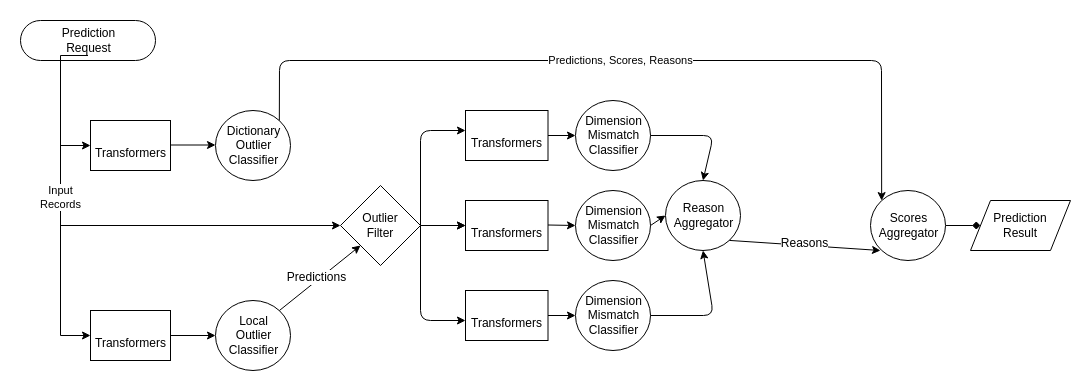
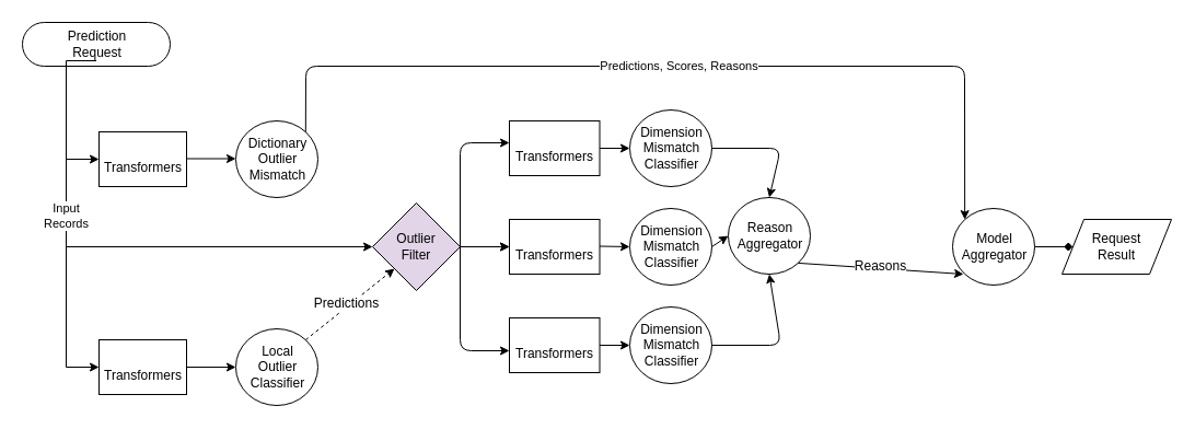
  <mxCell id="0" />
  <mxCell id="1" parent="0" />
- <mxCell id="2" value="Prediction&lt;br&gt;Result" style="shape=parallelogram;perimeter=parallelogramPerimeter;whiteSpace=wrap;html=1;dashed=0;" parent="1" vertex="1"><mxGeometry x="970" y="200" width="100" height="50" as="geometry" /></mxCell>
+ <mxCell id="2" value="Request&lt;br&gt;Result" style="shape=parallelogram;perimeter=parallelogramPerimeter;whiteSpace=wrap;html=1;dashed=0;" parent="1" vertex="1"><mxGeometry x="970" y="200" width="100" height="50" as="geometry" /></mxCell>
  <mxCell id="3" style="edgeStyle=orthogonalEdgeStyle;rounded=0;orthogonalLoop=1;jettySize=auto;html=1;exitX=0.5;exitY=0.5;exitDx=0;exitDy=15;exitPerimeter=0;entryX=0;entryY=0.5;entryDx=0;entryDy=0;" edge="1" parent="1" source="4" target="14"><mxGeometry relative="1" as="geometry"><Array as="points"><mxPoint x="60" y="145" /></Array></mxGeometry></mxCell>
  <mxCell id="4" value="Prediction&lt;br&gt;Request" style="html=1;dashed=0;whitespace=wrap;shape=mxgraph.dfd.start" parent="1" vertex="1"><mxGeometry x="20" y="20" width="135" height="40" as="geometry" /></mxCell>
- <mxCell id="5" value="Dictionary&lt;br&gt;Outlier&lt;br&gt;Classifier" style="shape=ellipse;html=1;dashed=0;whitespace=wrap;perimeter=ellipsePerimeter;" parent="1" vertex="1"><mxGeometry x="215" y="110" width="75" height="70" as="geometry" /></mxCell>
+ <mxCell id="5" value="Dictionary&lt;br&gt;Outlier&lt;br&gt;Mismatch" style="shape=ellipse;html=1;dashed=0;whitespace=wrap;perimeter=ellipsePerimeter;" parent="1" vertex="1"><mxGeometry x="215" y="110" width="75" height="70" as="geometry" /></mxCell>
  <mxCell id="6" value="Local&lt;br&gt;Outlier&lt;br&gt;Classifier" style="shape=ellipse;html=1;dashed=0;whitespace=wrap;perimeter=ellipsePerimeter;" parent="1" vertex="1"><mxGeometry x="215" y="300" width="75" height="70" as="geometry" /></mxCell>
  <mxCell id="7" value="&lt;br&gt;Transformers" style="html=1;dashed=0;whitespace=wrap;" parent="1" vertex="1"><mxGeometry x="90" y="310" width="80" height="50" as="geometry" /></mxCell>
  <mxCell id="8" value="Dimension&lt;br&gt;Mismatch&lt;br&gt;Classifier" style="shape=ellipse;html=1;dashed=0;whitespace=wrap;perimeter=ellipsePerimeter;" parent="1" vertex="1"><mxGeometry x="575" y="280" width="75" height="70" as="geometry" /></mxCell>
  <mxCell id="9" value="Dimension&lt;br&gt;Mismatch&lt;br&gt;Classifier" style="shape=ellipse;html=1;dashed=0;whitespace=wrap;perimeter=ellipsePerimeter;" parent="1" vertex="1"><mxGeometry x="575" y="190" width="75" height="70" as="geometry" /></mxCell>
  <mxCell id="10" value="Dimension&lt;br&gt;Mismatch&lt;br&gt;Classifier" style="shape=ellipse;html=1;dashed=0;whitespace=wrap;perimeter=ellipsePerimeter;" parent="1" vertex="1"><mxGeometry x="575" y="100" width="75" height="70" as="geometry" /></mxCell>
  <mxCell id="11" value="&lt;br&gt;Transformers" style="html=1;dashed=0;whitespace=wrap;" parent="1" vertex="1"><mxGeometry x="465" y="110" width="82.5" height="50" as="geometry" /></mxCell>
  <mxCell id="12" value="&lt;br&gt;Transformers" style="html=1;dashed=0;whitespace=wrap;" parent="1" vertex="1"><mxGeometry x="465" y="200" width="82.5" height="50" as="geometry" /></mxCell>
  <mxCell id="13" value="&lt;br&gt;Transformers" style="html=1;dashed=0;whitespace=wrap;" parent="1" vertex="1"><mxGeometry x="465" y="290" width="82.5" height="50" as="geometry" /></mxCell>
  <mxCell id="14" value="&lt;br&gt;Transformers" style="html=1;dashed=0;whitespace=wrap;" vertex="1" parent="1"><mxGeometry x="90" y="120" width="80" height="50" as="geometry" /></mxCell>
  <mxCell id="15" style="edgeStyle=orthogonalEdgeStyle;rounded=0;orthogonalLoop=1;jettySize=auto;html=1;exitX=1;exitY=0.5;exitDx=0;exitDy=0;entryX=0;entryY=0.5;entryDx=0;entryDy=0;endArrow=diamond;" edge="1" parent="1" source="16" target="2"><mxGeometry relative="1" as="geometry"><mxPoint x="960" y="225" as="targetPoint" /></mxGeometry></mxCell>
- <mxCell id="16" value="Scores&lt;br&gt;Aggregator" style="shape=ellipse;html=1;dashed=0;whitespace=wrap;perimeter=ellipsePerimeter;" vertex="1" parent="1"><mxGeometry x="870" y="190" width="75" height="70" as="geometry" /></mxCell>
+ <mxCell id="16" value="Model&lt;br&gt;Aggregator" style="shape=ellipse;html=1;dashed=0;whitespace=wrap;perimeter=ellipsePerimeter;" vertex="1" parent="1"><mxGeometry x="870" y="190" width="75" height="70" as="geometry" /></mxCell>
  <mxCell id="17" value="Input &lt;br&gt;Records" style="edgeStyle=orthogonalEdgeStyle;rounded=0;orthogonalLoop=1;jettySize=auto;html=1;exitX=0.5;exitY=0.5;exitDx=0;exitDy=15;exitPerimeter=0;entryX=0;entryY=0.5;entryDx=0;entryDy=0;" edge="1" parent="1" source="4" target="7"><mxGeometry relative="1" as="geometry"><mxPoint x="70" y="60" as="sourcePoint" /><mxPoint x="100" y="155" as="targetPoint" /><Array as="points"><mxPoint x="60" y="335" /></Array></mxGeometry></mxCell>
  <mxCell id="18" value="" style="endArrow=classic;html=1;exitX=1;exitY=0.5;exitDx=0;exitDy=0;entryX=0;entryY=0.5;entryDx=0;entryDy=0;" edge="1" parent="1" source="7" target="6"><mxGeometry width="50" height="50" relative="1" as="geometry"><mxPoint x="20" y="440" as="sourcePoint" /><mxPoint x="70" y="390" as="targetPoint" /></mxGeometry></mxCell>
  <mxCell id="19" value="" style="endArrow=classic;html=1;exitX=1;exitY=0.5;exitDx=0;exitDy=0;entryX=0;entryY=0.5;entryDx=0;entryDy=0;" edge="1" parent="1"><mxGeometry width="50" height="50" relative="1" as="geometry"><mxPoint x="170" y="144.5" as="sourcePoint" /><mxPoint x="215" y="144.5" as="targetPoint" /></mxGeometry></mxCell>
  <mxCell id="20" value="" style="endArrow=classic;html=1;entryX=0;entryY=0.5;entryDx=0;entryDy=0;exitX=1;exitY=0.5;exitDx=0;exitDy=0;" edge="1" parent="1" source="34"><mxGeometry width="50" height="50" relative="1" as="geometry"><mxPoint x="390" y="130" as="sourcePoint" /><mxPoint x="465" y="130" as="targetPoint" /><Array as="points"><mxPoint x="420" y="130" /></Array></mxGeometry></mxCell>
  <mxCell id="21" value="" style="endArrow=classic;html=1;entryX=0;entryY=0.5;entryDx=0;entryDy=0;" edge="1" parent="1"><mxGeometry width="50" height="50" relative="1" as="geometry"><mxPoint x="390" y="225" as="sourcePoint" /><mxPoint x="465" y="225" as="targetPoint" /></mxGeometry></mxCell>
  <mxCell id="22" value="" style="endArrow=classic;html=1;entryX=0;entryY=0.5;entryDx=0;entryDy=0;exitX=1;exitY=0.5;exitDx=0;exitDy=0;" edge="1" parent="1" source="34"><mxGeometry width="50" height="50" relative="1" as="geometry"><mxPoint x="390" y="320" as="sourcePoint" /><mxPoint x="465" y="320" as="targetPoint" /><Array as="points"><mxPoint x="420" y="320" /></Array></mxGeometry></mxCell>
  <mxCell id="23" value="" style="endArrow=classic;html=1;entryX=0;entryY=0.5;entryDx=0;entryDy=0;" edge="1" parent="1" target="9"><mxGeometry width="50" height="50" relative="1" as="geometry"><mxPoint x="547.5" y="224.5" as="sourcePoint" /><mxPoint x="617.5" y="224.5" as="targetPoint" /></mxGeometry></mxCell>
  <mxCell id="24" value="" style="endArrow=classic;html=1;entryX=0;entryY=0.5;entryDx=0;entryDy=0;exitX=1;exitY=0.5;exitDx=0;exitDy=0;" edge="1" parent="1" source="13" target="8"><mxGeometry width="50" height="50" relative="1" as="geometry"><mxPoint x="557.5" y="234.5" as="sourcePoint" /><mxPoint x="585" y="235" as="targetPoint" /></mxGeometry></mxCell>
  <mxCell id="25" value="" style="endArrow=classic;html=1;entryX=0;entryY=0.5;entryDx=0;entryDy=0;exitX=1;exitY=0.5;exitDx=0;exitDy=0;" edge="1" parent="1" source="11" target="10"><mxGeometry width="50" height="50" relative="1" as="geometry"><mxPoint x="557.5" y="325" as="sourcePoint" /><mxPoint x="585" y="325" as="targetPoint" /></mxGeometry></mxCell>
  <mxCell id="26" value="Predictions, Scores, Reasons" style="endArrow=classic;html=1;exitX=1;exitY=0;exitDx=0;exitDy=0;entryX=0;entryY=0;entryDx=0;entryDy=0;" edge="1" parent="1" source="5" target="16"><mxGeometry width="50" height="50" relative="1" as="geometry"><mxPoint x="20" y="500" as="sourcePoint" /><mxPoint x="70" y="450" as="targetPoint" /><Array as="points"><mxPoint x="279" y="60" /><mxPoint x="881" y="60" /></Array></mxGeometry></mxCell>
  <mxCell id="27" value="Reason&lt;br&gt;Aggregator" style="shape=ellipse;html=1;dashed=0;whitespace=wrap;perimeter=ellipsePerimeter;" vertex="1" parent="1"><mxGeometry x="665" y="180" width="75" height="70" as="geometry" /></mxCell>
  <mxCell id="28" value="" style="endArrow=classic;html=1;exitX=1;exitY=0.5;exitDx=0;exitDy=0;entryX=0.5;entryY=0;entryDx=0;entryDy=0;" edge="1" parent="1" source="10" target="27"><mxGeometry width="50" height="50" relative="1" as="geometry"><mxPoint x="-75" y="480" as="sourcePoint" /><mxPoint x="-25" y="430" as="targetPoint" /><Array as="points"><mxPoint x="713" y="135" /></Array></mxGeometry></mxCell>
  <mxCell id="29" value="" style="endArrow=classic;html=1;exitX=1;exitY=0.5;exitDx=0;exitDy=0;entryX=0.5;entryY=1;entryDx=0;entryDy=0;" edge="1" parent="1" source="8" target="27"><mxGeometry width="50" height="50" relative="1" as="geometry"><mxPoint x="695" y="400" as="sourcePoint" /><mxPoint x="745" y="350" as="targetPoint" /><Array as="points"><mxPoint x="713" y="315" /></Array></mxGeometry></mxCell>
  <mxCell id="30" value="" style="endArrow=classic;html=1;exitX=1;exitY=0.5;exitDx=0;exitDy=0;entryX=0;entryY=0.5;entryDx=0;entryDy=0;" edge="1" parent="1" source="9" target="27"><mxGeometry width="50" height="50" relative="1" as="geometry"><mxPoint x="-75" y="480" as="sourcePoint" /><mxPoint x="-25" y="430" as="targetPoint" /></mxGeometry></mxCell>
  <mxCell id="31" value="" style="endArrow=classic;html=1;exitX=1;exitY=1;exitDx=0;exitDy=0;" edge="1" parent="1" source="27"><mxGeometry width="50" height="50" relative="1" as="geometry"><mxPoint x="20" y="490" as="sourcePoint" /><mxPoint x="880" y="250" as="targetPoint" /></mxGeometry></mxCell>
  <mxCell id="32" value="Reasons" style="text;html=1;align=center;verticalAlign=middle;resizable=0;points=[];labelBackgroundColor=#ffffff;" vertex="1" connectable="0" parent="31"><mxGeometry x="-0.006" y="2" relative="1" as="geometry"><mxPoint as="offset" /></mxGeometry></mxCell>
  <mxCell id="33" value="" style="edgeStyle=orthogonalEdgeStyle;rounded=0;orthogonalLoop=1;jettySize=auto;html=1;" edge="1" parent="1" source="34" target="12"><mxGeometry relative="1" as="geometry" /></mxCell>
- <mxCell id="34" value="Outlier&lt;br&gt;Filter" style="rhombus;whiteSpace=wrap;html=1;" vertex="1" parent="1"><mxGeometry x="340" y="185" width="80" height="80" as="geometry" /></mxCell>
- <mxCell id="35" value="" style="endArrow=classic;html=1;exitX=1;exitY=0;exitDx=0;exitDy=0;entryX=0;entryY=1;entryDx=0;entryDy=0;" edge="1" parent="1" source="6" target="34"><mxGeometry width="50" height="50" relative="1" as="geometry"><mxPoint x="20" y="490" as="sourcePoint" /><mxPoint x="70" y="440" as="targetPoint" /></mxGeometry></mxCell>
+ <mxCell id="34" value="Outlier&lt;br&gt;Filter" style="rhombus;whiteSpace=wrap;html=1;fillColor=#e1d5e7;" vertex="1" parent="1"><mxGeometry x="340" y="185" width="80" height="80" as="geometry" /></mxCell>
+ <mxCell id="35" value="" style="endArrow=classic;html=1;exitX=1;exitY=0;exitDx=0;exitDy=0;entryX=0;entryY=1;entryDx=0;entryDy=0;dashed=1;" edge="1" parent="1" source="6" target="34"><mxGeometry width="50" height="50" relative="1" as="geometry"><mxPoint x="20" y="490" as="sourcePoint" /><mxPoint x="70" y="440" as="targetPoint" /></mxGeometry></mxCell>
  <mxCell id="36" value="Predictions" style="text;html=1;align=center;verticalAlign=middle;resizable=0;points=[];labelBackgroundColor=#ffffff;" vertex="1" connectable="0" parent="35"><mxGeometry x="-0.033" y="3" relative="1" as="geometry"><mxPoint as="offset" /></mxGeometry></mxCell>
  <mxCell id="37" value="" style="endArrow=classic;html=1;entryX=0;entryY=0.5;entryDx=0;entryDy=0;" edge="1" parent="1" target="34"><mxGeometry width="50" height="50" relative="1" as="geometry"><mxPoint x="60" y="225" as="sourcePoint" /><mxPoint x="70" y="440" as="targetPoint" /></mxGeometry></mxCell>
